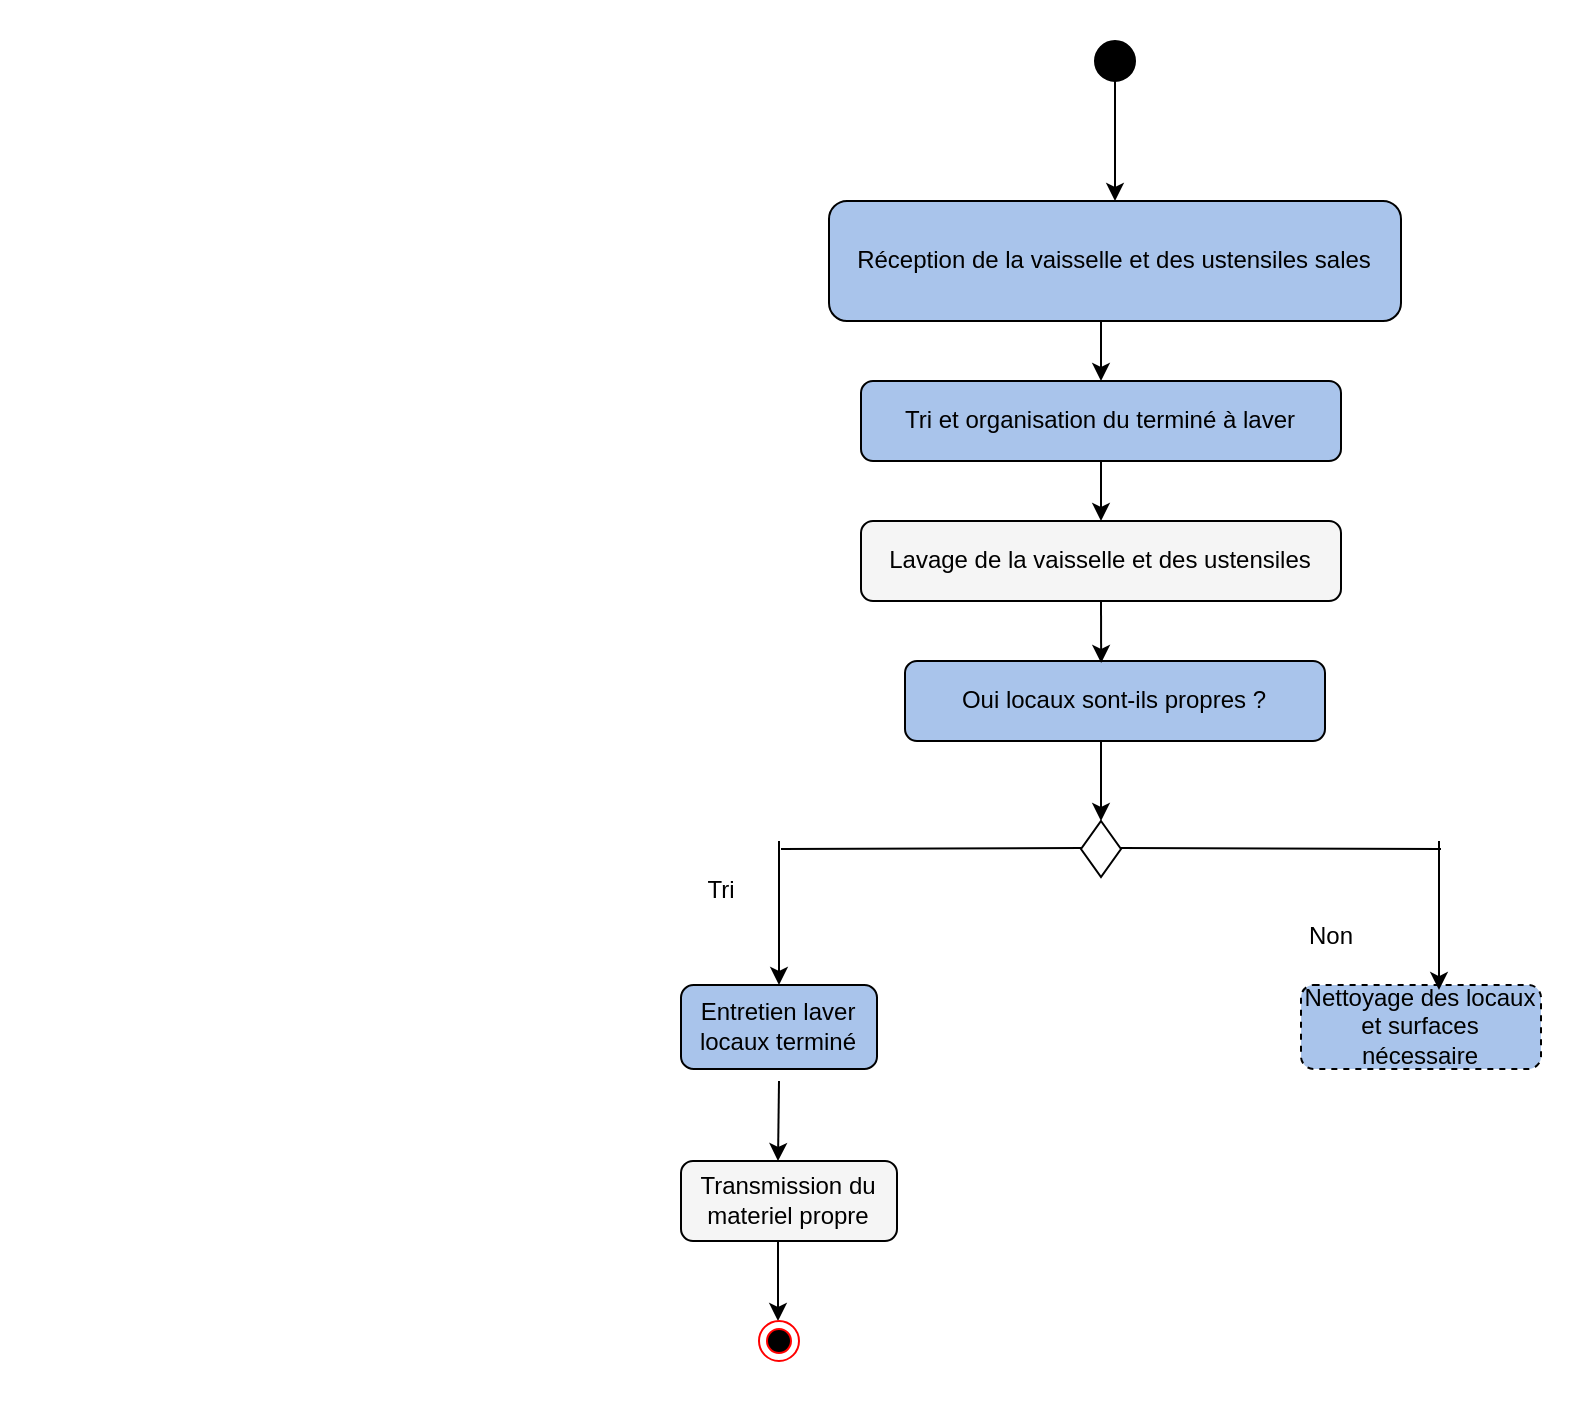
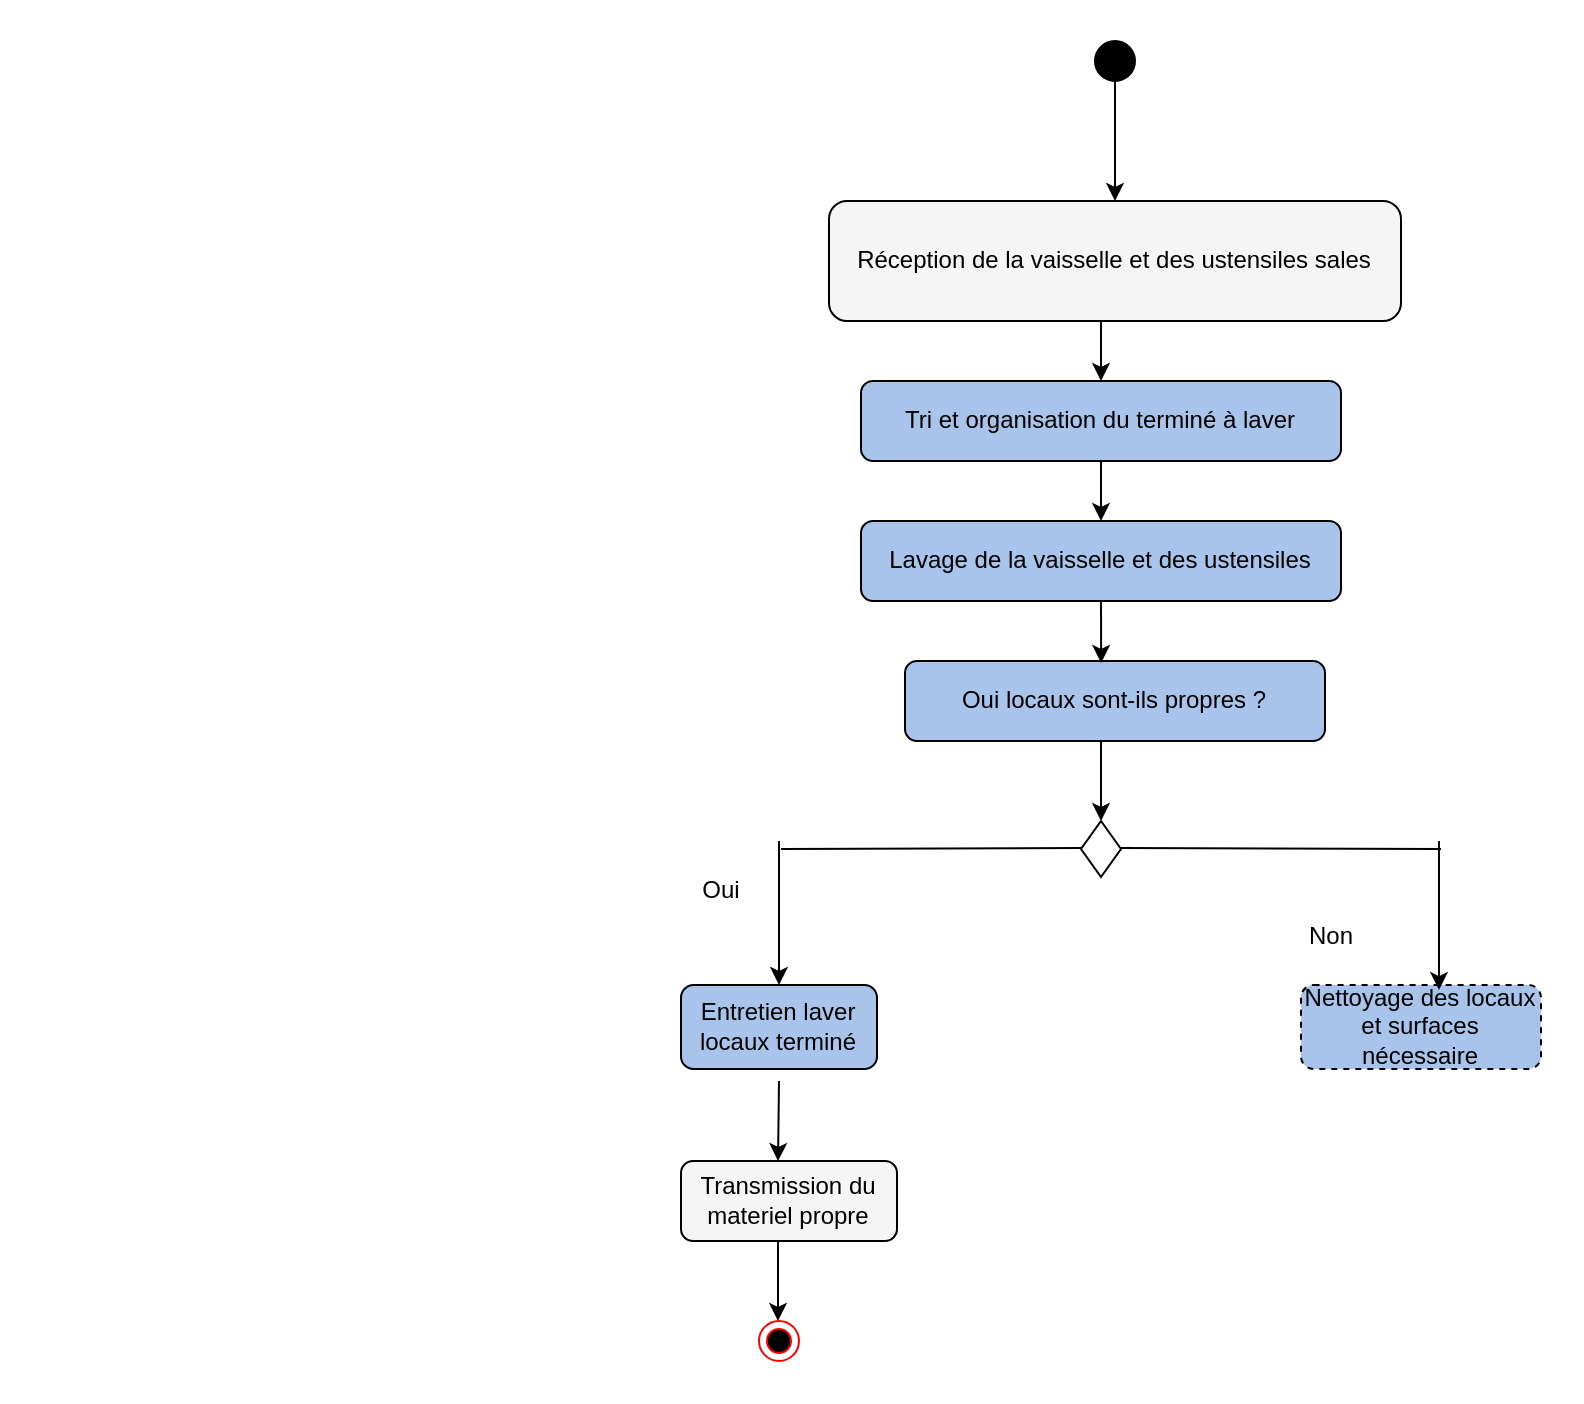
  <mxCell id="0" />
  <mxCell id="1" parent="0" />
  <mxCell id="2" value="&lt;div&gt;&lt;br&gt;&lt;/div&gt;" style="text;html=1;align=center;verticalAlign=middle;resizable=0;points=[];autosize=1;strokeColor=none;fillColor=none;" parent="1" vertex="1"><mxGeometry x="20" y="208" width="20" height="30" as="geometry" /></mxCell>
- <mxCell id="3" value="&lt;span style=&quot;text-wrap: nowrap;&quot;&gt;Réception de la vaisselle et des ustensiles sales&lt;/span&gt;" style="rounded=1;whiteSpace=wrap;html=1;fillColor=#A9C4EB;" parent="1" vertex="1"><mxGeometry x="414" y="100" width="286" height="60" as="geometry" /></mxCell>
+ <mxCell id="3" value="&lt;span style=&quot;text-wrap: nowrap;&quot;&gt;Réception de la vaisselle et des ustensiles sales&lt;/span&gt;" style="rounded=1;whiteSpace=wrap;html=1;fillColor=#f5f5f5;" parent="1" vertex="1"><mxGeometry x="414" y="100" width="286" height="60" as="geometry" /></mxCell>
  <mxCell id="4" value="&lt;span style=&quot;text-wrap: nowrap;&quot;&gt;Tri et organisation du terminé à laver&lt;/span&gt;" style="rounded=1;whiteSpace=wrap;html=1;fillColor=#A9C4EB;" parent="1" vertex="1"><mxGeometry x="430" y="190" width="240" height="40" as="geometry" /></mxCell>
- <mxCell id="5" value="&lt;span style=&quot;text-wrap: nowrap;&quot;&gt;Lavage de la vaisselle et des ustensiles&lt;/span&gt;" style="rounded=1;whiteSpace=wrap;html=1;fillColor=#f5f5f5;" parent="1" vertex="1"><mxGeometry x="430" y="260" width="240" height="40" as="geometry" /></mxCell>
+ <mxCell id="5" value="&lt;span style=&quot;text-wrap: nowrap;&quot;&gt;Lavage de la vaisselle et des ustensiles&lt;/span&gt;" style="rounded=1;whiteSpace=wrap;html=1;fillColor=#A9C4EB;" parent="1" vertex="1"><mxGeometry x="430" y="260" width="240" height="40" as="geometry" /></mxCell>
  <mxCell id="6" value="&lt;span style=&quot;text-wrap: nowrap;&quot;&gt;Oui locaux sont-ils propres ?&lt;/span&gt;" style="rounded=1;whiteSpace=wrap;html=1;fillColor=#A9C4EB;" parent="1" vertex="1"><mxGeometry x="452" y="330" width="210" height="40" as="geometry" /></mxCell>
  <mxCell id="7" value="" style="endArrow=none;html=1;rounded=0;" parent="1" edge="1"><mxGeometry width="50" height="50" relative="1" as="geometry"><mxPoint x="560" y="423.5" as="sourcePoint" /><mxPoint x="720" y="424" as="targetPoint" /></mxGeometry></mxCell>
  <mxCell id="8" value="" style="endArrow=none;html=1;rounded=0;" parent="1" edge="1"><mxGeometry width="50" height="50" relative="1" as="geometry"><mxPoint x="390" y="424" as="sourcePoint" /><mxPoint x="540" y="423.5" as="targetPoint" /></mxGeometry></mxCell>
  <mxCell id="9" value="Entretien laver locaux terminé" style="rounded=1;whiteSpace=wrap;html=1;fillColor=#A9C4EB;" parent="1" vertex="1"><mxGeometry x="340" y="492" width="98" height="42" as="geometry" /></mxCell>
  <mxCell id="10" value="Nettoyage des locaux et surfaces nécessaire" style="rounded=1;whiteSpace=wrap;html=1;fillColor=#A9C4EB;dashed=1;" parent="1" vertex="1"><mxGeometry x="650" y="492" width="120" height="42" as="geometry" /></mxCell>
  <mxCell id="11" value="" style="endArrow=classic;html=1;rounded=0;entryX=0.5;entryY=0;entryDx=0;entryDy=0;" parent="1" target="9" edge="1"><mxGeometry width="50" height="50" relative="1" as="geometry"><mxPoint x="389" y="420" as="sourcePoint" /><mxPoint x="440" y="300" as="targetPoint" /></mxGeometry></mxCell>
  <mxCell id="12" value="" style="endArrow=classic;html=1;rounded=0;entryX=0.575;entryY=0.06;entryDx=0;entryDy=0;entryPerimeter=0;" parent="1" target="10" edge="1"><mxGeometry width="50" height="50" relative="1" as="geometry"><mxPoint x="719" y="420" as="sourcePoint" /><mxPoint x="770" y="300" as="targetPoint" /></mxGeometry></mxCell>
  <mxCell id="13" value="" style="endArrow=classic;html=1;rounded=0;" parent="1" edge="1"><mxGeometry width="50" height="50" relative="1" as="geometry"><mxPoint x="389" y="540" as="sourcePoint" /><mxPoint x="388.5" y="580" as="targetPoint" /></mxGeometry></mxCell>
  <mxCell id="14" value="Transmission du materiel propre" style="rounded=1;whiteSpace=wrap;html=1;fillColor=#f5f5f5;" parent="1" vertex="1"><mxGeometry x="340" y="580" width="108" height="40" as="geometry" /></mxCell>
  <mxCell id="15" value="" style="endArrow=classic;html=1;rounded=0;entryX=0.467;entryY=0.025;entryDx=0;entryDy=0;entryPerimeter=0;" parent="1" target="6" edge="1"><mxGeometry width="50" height="50" relative="1" as="geometry"><mxPoint x="550" y="300" as="sourcePoint" /><mxPoint x="600" y="250" as="targetPoint" /></mxGeometry></mxCell>
  <mxCell id="16" value="" style="endArrow=classic;html=1;rounded=0;" parent="1" target="5" edge="1"><mxGeometry width="50" height="50" relative="1" as="geometry"><mxPoint x="550" y="230" as="sourcePoint" /><mxPoint x="600" y="180" as="targetPoint" /></mxGeometry></mxCell>
  <mxCell id="17" value="" style="endArrow=classic;html=1;rounded=0;entryX=0.5;entryY=0;entryDx=0;entryDy=0;" parent="1" target="4" edge="1"><mxGeometry width="50" height="50" relative="1" as="geometry"><mxPoint x="550" y="160" as="sourcePoint" /><mxPoint x="600" as="targetPoint" y="110" /></mxGeometry></mxCell>
  <mxCell id="18" value="" style="ellipse;whiteSpace=wrap;html=1;aspect=fixed;fillColor=#000000;" parent="1" vertex="1"><mxGeometry x="547" y="20" width="20" height="20" as="geometry" /></mxCell>
  <mxCell id="19" value="" style="endArrow=classic;html=1;rounded=0;entryX=0.5;entryY=0;entryDx=0;entryDy=0;" parent="1" target="3" edge="1"><mxGeometry width="50" height="50" relative="1" as="geometry"><mxPoint x="557" y="40" as="sourcePoint" /><mxPoint x="610" y="-10" as="targetPoint" /><Array as="points"><mxPoint x="557" y="60" /></Array></mxGeometry></mxCell>
  <mxCell id="20" value="" style="endArrow=classic;html=1;rounded=0;" parent="1" edge="1"><mxGeometry width="50" height="50" relative="1" as="geometry"><mxPoint x="388.5" y="620" as="sourcePoint" /><mxPoint x="388.5" y="660" as="targetPoint" /></mxGeometry></mxCell>
  <mxCell id="21" value="" style="ellipse;html=1;shape=endState;fillColor=#000000;strokeColor=#ff0000;" parent="1" vertex="1"><mxGeometry x="379" y="660" width="20" height="20" as="geometry" /></mxCell>
- <mxCell id="22" value="Tri" style="text;html=1;align=center;verticalAlign=middle;resizable=0;points=[];autosize=1;strokeColor=none;fillColor=none;" parent="1" vertex="1"><mxGeometry x="340" y="430" width="40" height="30" as="geometry" /></mxCell>
+ <mxCell id="22" value="Oui" style="text;html=1;align=center;verticalAlign=middle;resizable=0;points=[];autosize=1;strokeColor=none;fillColor=none;" parent="1" vertex="1"><mxGeometry x="340" y="430" width="40" height="30" as="geometry" /></mxCell>
  <mxCell id="23" value="Non" style="text;html=1;align=center;verticalAlign=middle;resizable=0;points=[];autosize=1;strokeColor=none;fillColor=none;" parent="1" vertex="1"><mxGeometry x="640" y="453" width="50" height="30" as="geometry" /></mxCell>
  <mxCell id="24" value="" style="endArrow=classic;html=1;rounded=0;entryX=0.5;entryY=0;entryDx=0;entryDy=0;" parent="1" target="25" edge="1"><mxGeometry width="50" height="50" relative="1" as="geometry"><mxPoint x="550" y="370" as="sourcePoint" /><mxPoint x="550" y="406" as="targetPoint" /></mxGeometry></mxCell>
  <mxCell id="25" value="" style="rhombus;whiteSpace=wrap;html=1;" parent="1" vertex="1"><mxGeometry x="540" y="410" width="20" height="28" as="geometry" /></mxCell>
